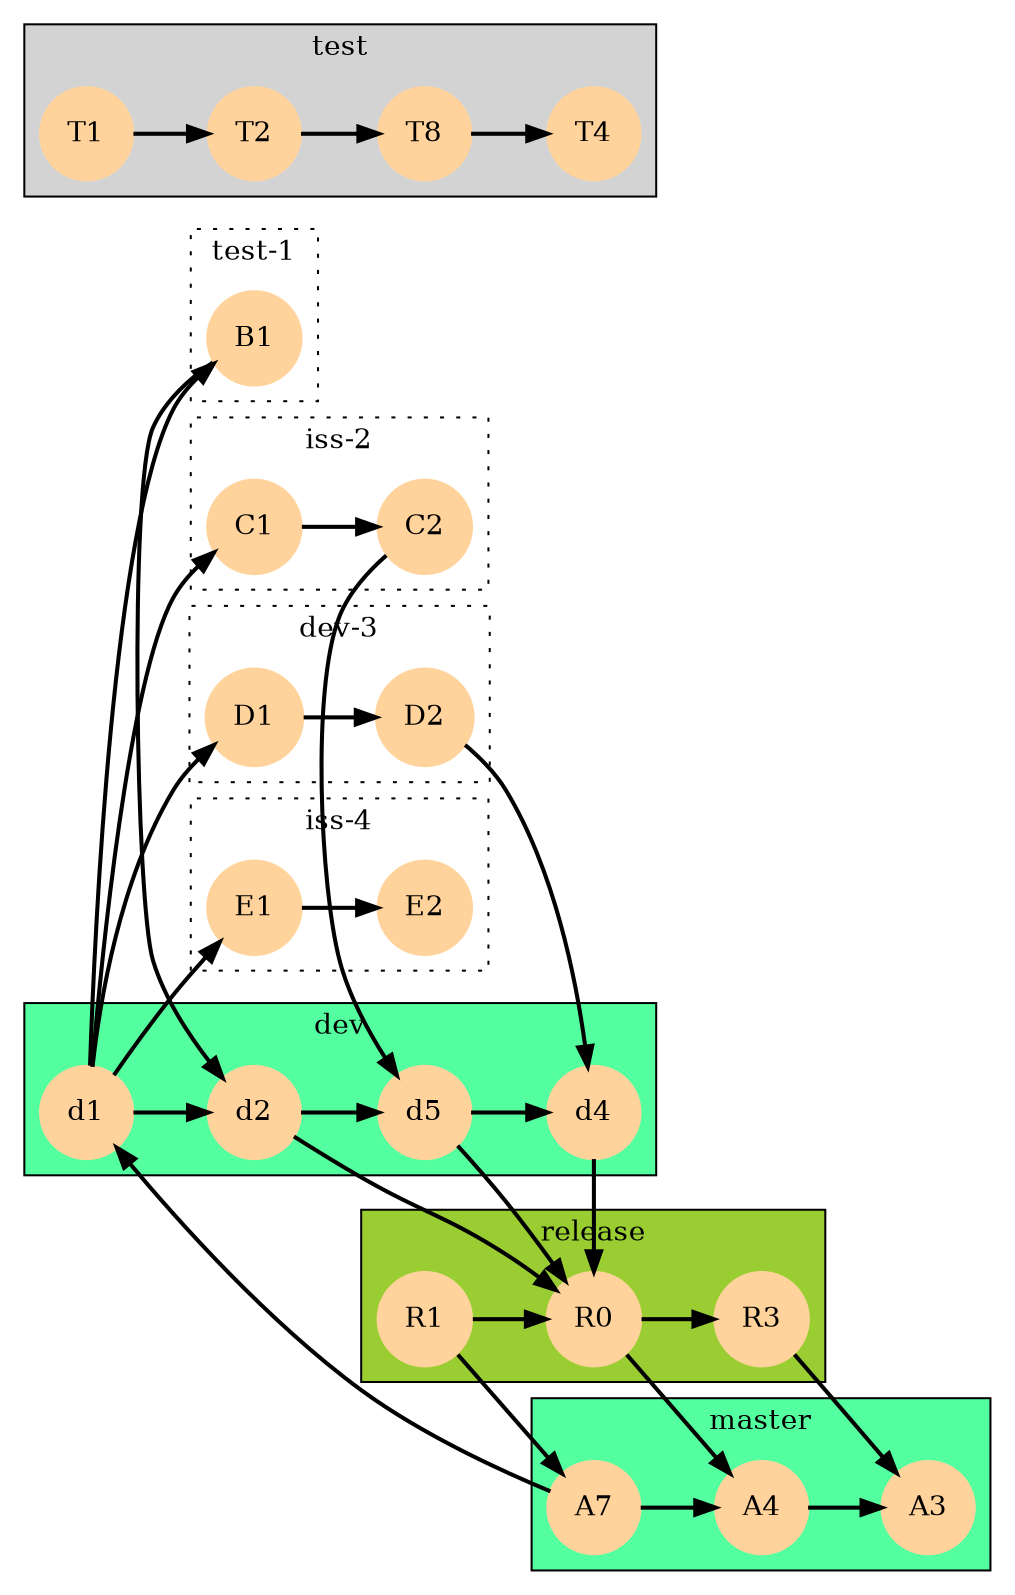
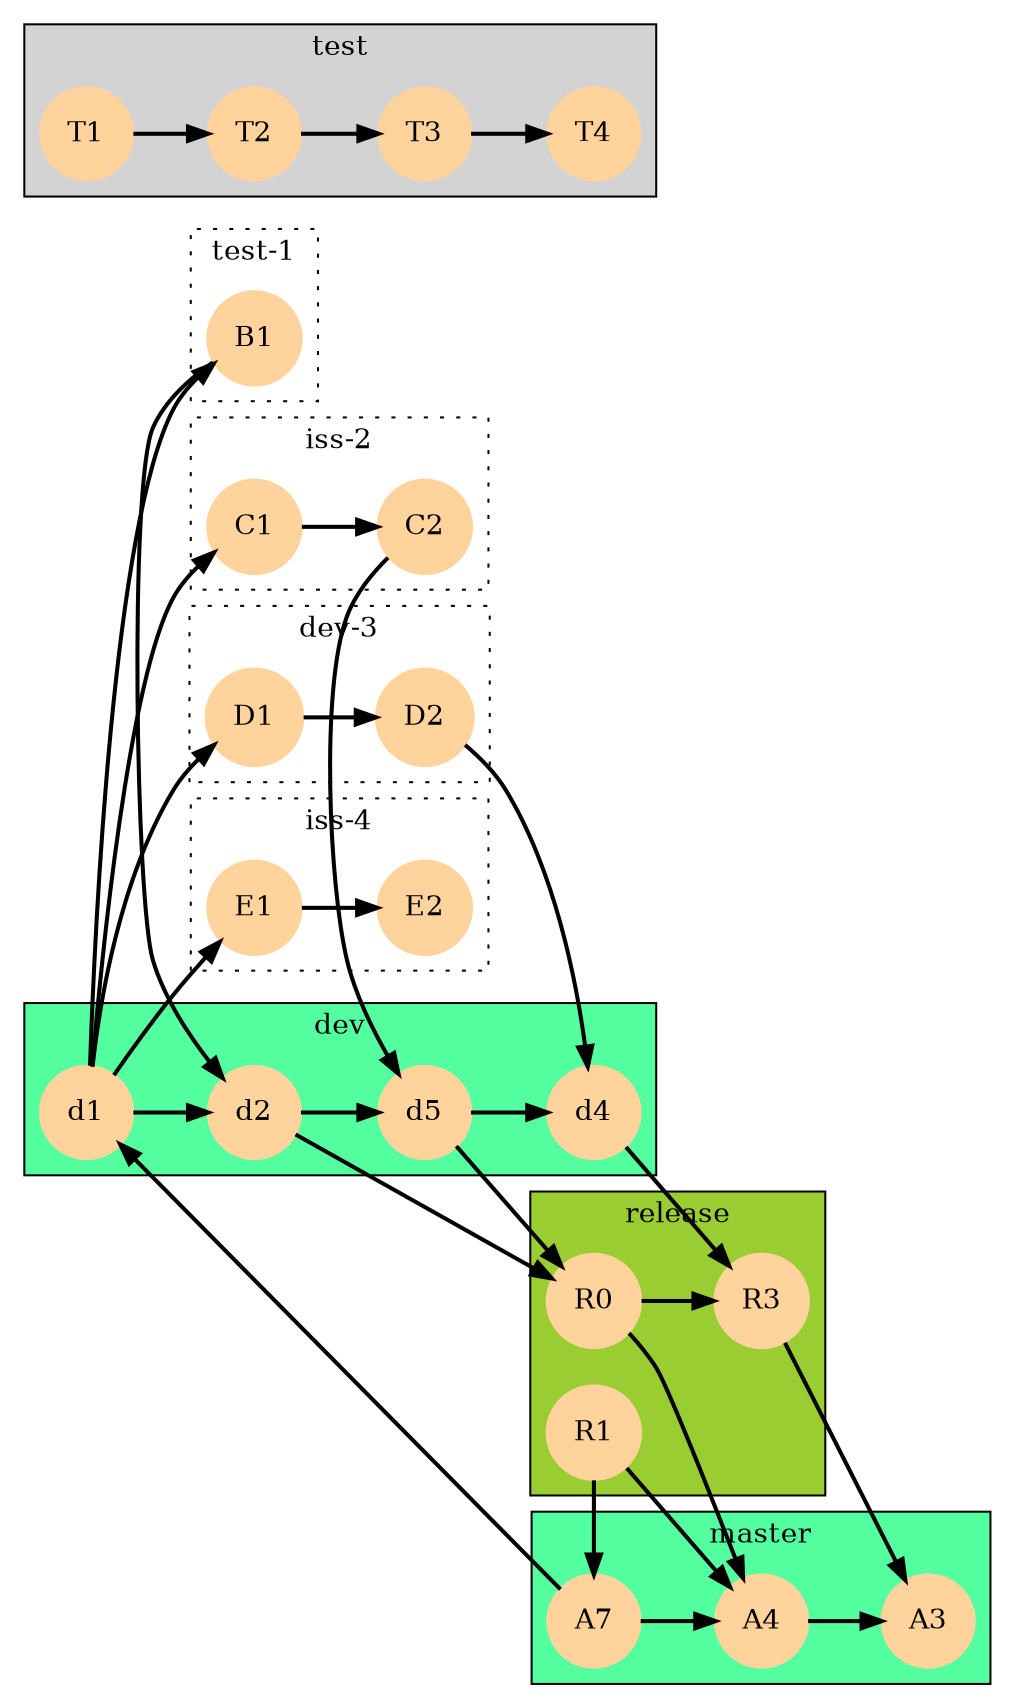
  digraph {
    rankdir=LR
    node [color=burlywood1 group=dev shape=circle style=filled]
    edge [penwidth=2]
    n1 [group=master height=0.5 label=A7 width=0.5]
    n2 [group=master height=0.5 label=A4 width=0.5]
    A3 [group=master height=0.5 width=0.5]
    d1 [height=0.5 width=0.5]
    d2 [height=0.5 width=0.5]
    n6 [height=0.5 label=d5 width=0.5]
    d4 [height=0.5 width=0.5]
    R1 [group=release height=0.5 width=0.5]
    n9 [group=release height=0.5 label=R0 width=0.5]
    R3 [group=release height=0.5 width=0.5]
    T1 [group=test height=0.5 width=0.5]
    T2 [group=test height=0.5 width=0.5]
-   T3 [group=test height=0.5 width=0.5 label=T8]
+   T3 [group=test height=0.5 width=0.5]
    T4 [group=test height=0.5 width=0.5]
    B1 [group=iss1 height=0.5 width=0.5]
    C1 [group=iss2 height=0.5 width=0.5]
    C2 [group=iss2 height=0.5 width=0.5]
    D1 [group=iss3 height=0.5 width=0.5]
    D2 [group=iss3 height=0.5 width=0.5]
    E1 [group=iss4 height=0.5 width=0.5]
    E2 [group=iss4 height=0.5 width=0.5]
    subgraph cluster_1 {
      bgcolor=seagreen1
      label=master
      n1
      n2
      A3
    }
    subgraph cluster_2 {
      bgcolor=seagreen1
      label=dev
      d1
      d2
      n6
      d4
    }
    subgraph cluster_3 {
      bgcolor=yellowgreen
      label=release
      R1
      n9
      R3
    }
    subgraph cluster_4 {
      bgcolor=lightgrey
      label=test
      T1
      T2
      T3
      T4
    }
    subgraph cluster_5 {
      style=invis
      subgraph cluster_6 {
        label="test-1"
        style=dotted
        B1
      }
      subgraph cluster_7 {
        label="iss-2"
        style=dotted
        C1
        C2
      }
      subgraph cluster_8 {
        label="dev-3"
        style=dotted
        D1
        D2
      }
      subgraph cluster_9 {
        label="iss-4"
        style=dotted
        E1
        E2
      }
    }
    n1 -> n2
    n1 -> d1
    n2 -> A3
    d1 -> d2
    d1 -> B1
    d1 -> C1
    d1 -> D1
    d1 -> E1
    d2 -> n6
    d2 -> n9
    n6 -> d4
    n6 -> n9
-   d4 -> n9
+   d4 -> R3
    R1 -> n1
-   R1 -> n9
+   R1 -> n2
    n9 -> n2
    n9 -> R3
    R3 -> A3
    T1 -> T2
    T2 -> T3
    T3 -> T4
    B1 -> d2
    C1 -> C2
    C2 -> n6
    D1 -> D2
    D2 -> d4
    E1 -> E2
  }
